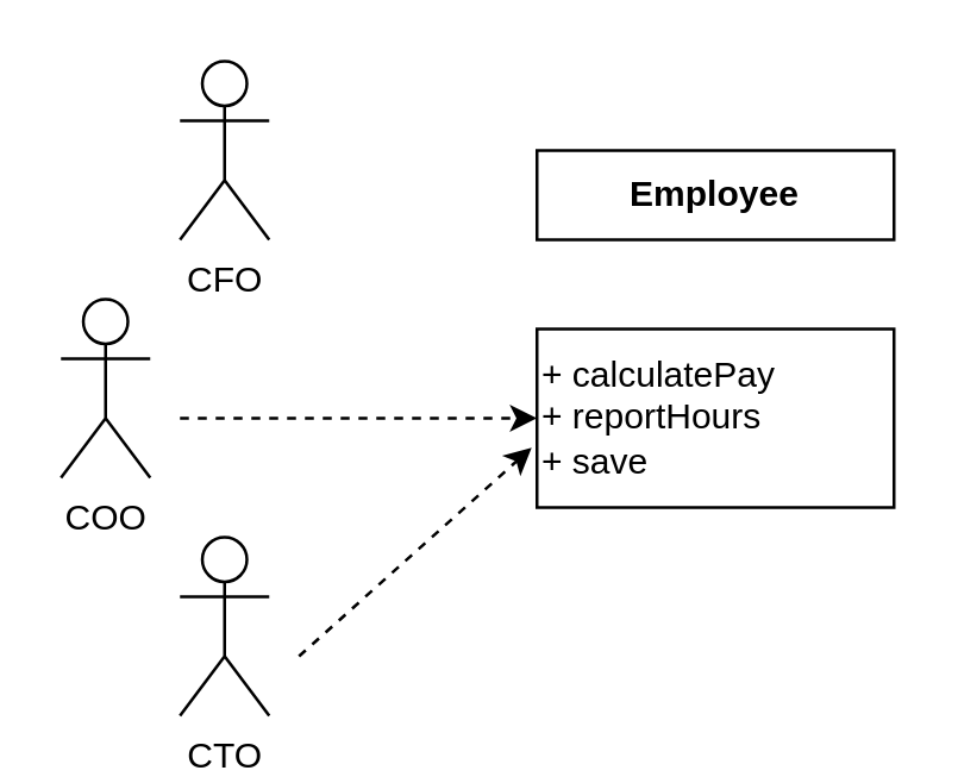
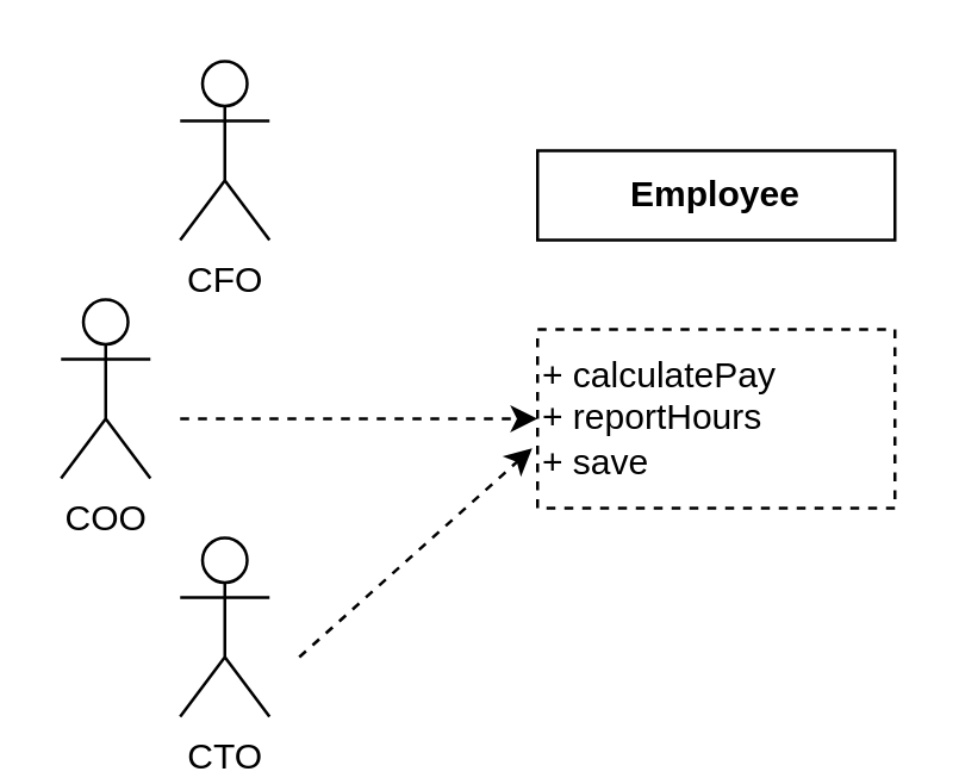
  <mxCell id="0" />
  <mxCell id="1" parent="0" />
  <mxCell id="2" value="CFO" style="shape=umlActor;verticalLabelPosition=bottom;verticalAlign=top;html=1;outlineConnect=0;" vertex="1" parent="1"><mxGeometry x="60" y="20" width="30" height="60" as="geometry" /></mxCell>
  <mxCell id="3" value="COO" style="shape=umlActor;verticalLabelPosition=bottom;verticalAlign=top;html=1;outlineConnect=0;" vertex="1" parent="1"><mxGeometry x="20" y="100" width="30" height="60" as="geometry" /></mxCell>
  <mxCell id="4" value="CTO" style="shape=umlActor;verticalLabelPosition=bottom;verticalAlign=top;html=1;outlineConnect=0;" vertex="1" parent="1"><mxGeometry x="60" y="180" width="30" height="60" as="geometry" /></mxCell>
  <mxCell id="5" value="Employee" style="rounded=0;whiteSpace=wrap;html=1;fontStyle=1" vertex="1" parent="1"><mxGeometry x="180" y="50" width="120" height="30" as="geometry" /></mxCell>
- <mxCell id="6" value="&lt;span style=&quot;font-weight: normal;&quot;&gt;+ calculatePay&lt;/span&gt;&lt;div&gt;&lt;span style=&quot;font-weight: normal;&quot;&gt;+ reportHours&lt;/span&gt;&lt;/div&gt;&lt;div&gt;&lt;span style=&quot;font-weight: normal;&quot;&gt;+ save&lt;/span&gt;&lt;/div&gt;" style="rounded=0;whiteSpace=wrap;html=1;fontStyle=1;align=left;" vertex="1" parent="1"><mxGeometry x="180" y="110" width="120" height="60" as="geometry" /></mxCell>
+ <mxCell id="6" value="&lt;span style=&quot;font-weight: normal;&quot;&gt;+ calculatePay&lt;/span&gt;&lt;div&gt;&lt;span style=&quot;font-weight: normal;&quot;&gt;+ reportHours&lt;/span&gt;&lt;/div&gt;&lt;div&gt;&lt;span style=&quot;font-weight: normal;&quot;&gt;+ save&lt;/span&gt;&lt;/div&gt;" style="rounded=0;whiteSpace=wrap;html=1;fontStyle=1;align=left;dashed=1;" vertex="1" parent="1"><mxGeometry x="180" y="110" width="120" height="60" as="geometry" /></mxCell>
  <mxCell id="7" style="edgeStyle=none;html=1;dashed=1;" edge="1" parent="1" target="6"><mxGeometry relative="1" as="geometry"><mxPoint x="60" y="140" as="sourcePoint" /><mxPoint x="190" y="135" as="targetPoint" /></mxGeometry></mxCell>
  <mxCell id="8" style="edgeStyle=none;html=1;dashed=1;entryX=-0.015;entryY=0.665;entryDx=0;entryDy=0;entryPerimeter=0;" edge="1" parent="1" target="6"><mxGeometry relative="1" as="geometry"><mxPoint x="100" y="220" as="sourcePoint" /><mxPoint x="190" y="150" as="targetPoint" /></mxGeometry></mxCell>
